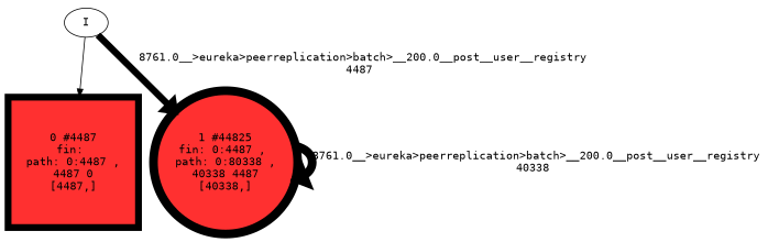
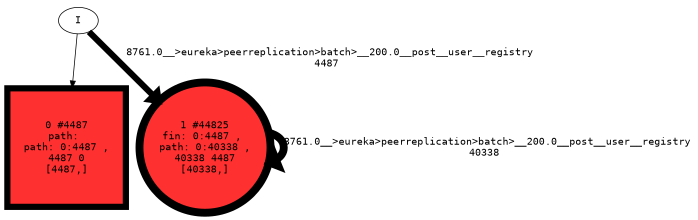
  digraph {
    fontname="DejaVu Sans Mono"
    node [fillcolor=firebrick1 fontname="DejaVu Sans Mono" style=filled]
    edge [fontname="DejaVu Sans Mono"]
-   n1 [height=2.24168 label="0 #4487\nfin: \n path: 0:4487 , \n4487 0\n[4487,]" penwidth=8.40916 shape=box width=2.24168]
-   n2 [height=2.46049 label="1 #44825\nfin: 0:4487 , \n path: 0:80338 , \n40338 4487\n[40338,]" penwidth=10.7105 width=2.46049]
+   n1 [height=2.24168 label="0 #4487\npath: \n path: 0:4487 , \n4487 0\n[4487,]" penwidth=8.40916 shape=box width=2.24168]
+   n2 [height=2.46049 label="1 #44825\nfin: 0:4487 , \n path: 0:40338 , \n40338 4487\n[40338,]" penwidth=10.7105 width=2.46049]
    I [fillcolor="" style=""]
    n2 -> n2 [label="8761.0__>eureka>peerreplication>batch>__200.0__post__user__registry\n40338 " penwidth=10.7105]
    I -> n1
    I -> n2 [label="8761.0__>eureka>peerreplication>batch>__200.0__post__user__registry\n4487 " penwidth=8.40916]
  }
